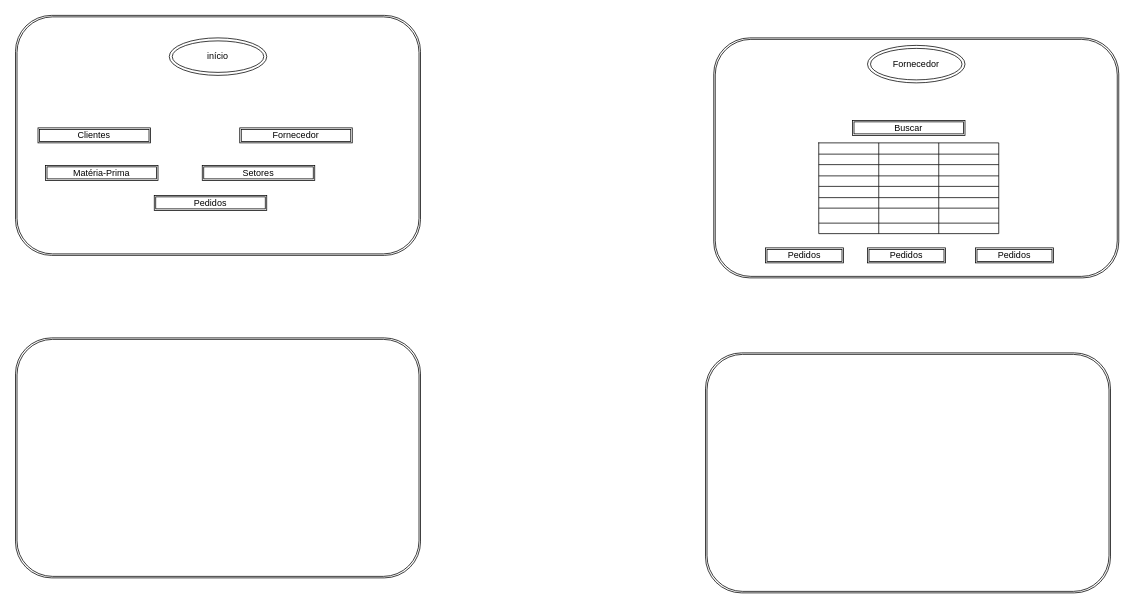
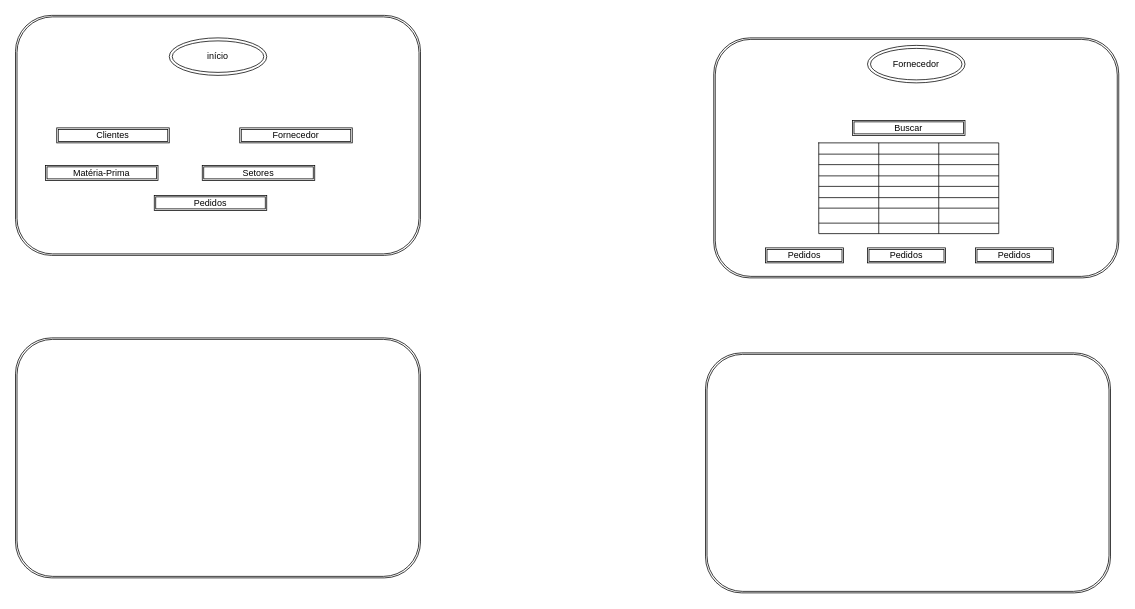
  <mxCell id="0" />
  <mxCell id="1" parent="0" />
  <mxCell id="2" value="" style="shape=ext;double=1;rounded=1;whiteSpace=wrap;html=1;" vertex="1" parent="1"><mxGeometry x="940" y="470" width="540" height="320" as="geometry" /></mxCell>
  <mxCell id="3" value="" style="shape=ext;double=1;rounded=1;whiteSpace=wrap;html=1;" vertex="1" parent="1"><mxGeometry x="20" y="450" width="540" height="320" as="geometry" /></mxCell>
  <mxCell id="4" value="" style="shape=ext;double=1;rounded=1;whiteSpace=wrap;html=1;" vertex="1" parent="1"><mxGeometry x="951" y="50" width="540" height="320" as="geometry" /></mxCell>
  <mxCell id="5" value="Fornecedor" style="ellipse;shape=doubleEllipse;whiteSpace=wrap;html=1;" vertex="1" parent="1"><mxGeometry x="1156" y="60" width="130" height="50" as="geometry" /></mxCell>
  <mxCell id="6" value="Buscar" style="shape=ext;double=1;rounded=0;whiteSpace=wrap;html=1;" vertex="1" parent="1"><mxGeometry x="1136" y="160" width="150" height="20" as="geometry" /></mxCell>
  <mxCell id="7" value="" style="shape=table;startSize=0;container=1;collapsible=0;childLayout=tableLayout;fontSize=16;" vertex="1" parent="1"><mxGeometry x="1091" y="190" width="240" height="121" as="geometry" /></mxCell>
  <mxCell id="8" value="" style="shape=tableRow;horizontal=0;startSize=0;swimlaneHead=0;swimlaneBody=0;strokeColor=inherit;top=0;left=0;bottom=0;right=0;collapsible=0;dropTarget=0;fillColor=none;points=[[0,0.5],[1,0.5]];portConstraint=eastwest;fontSize=16;" vertex="1" parent="7"><mxGeometry width="240" height="15" as="geometry" /></mxCell>
  <mxCell id="9" value="" style="shape=partialRectangle;html=1;whiteSpace=wrap;connectable=0;strokeColor=inherit;overflow=hidden;fillColor=none;top=0;left=0;bottom=0;right=0;pointerEvents=1;fontSize=16;" vertex="1" parent="8"><mxGeometry width="80" height="15" as="geometry"><mxRectangle width="80" height="15" as="alternateBounds" /></mxGeometry></mxCell>
  <mxCell id="10" value="" style="shape=partialRectangle;html=1;whiteSpace=wrap;connectable=0;strokeColor=inherit;overflow=hidden;fillColor=none;top=0;left=0;bottom=0;right=0;pointerEvents=1;fontSize=16;" vertex="1" parent="8"><mxGeometry x="80" width="80" height="15" as="geometry"><mxRectangle width="80" height="15" as="alternateBounds" /></mxGeometry></mxCell>
  <mxCell id="11" value="" style="shape=partialRectangle;html=1;whiteSpace=wrap;connectable=0;strokeColor=inherit;overflow=hidden;fillColor=none;top=0;left=0;bottom=0;right=0;pointerEvents=1;fontSize=16;" vertex="1" parent="8"><mxGeometry x="160" width="80" height="15" as="geometry"><mxRectangle width="80" height="15" as="alternateBounds" /></mxGeometry></mxCell>
  <mxCell id="12" value="" style="shape=tableRow;horizontal=0;startSize=0;swimlaneHead=0;swimlaneBody=0;strokeColor=inherit;top=0;left=0;bottom=0;right=0;collapsible=0;dropTarget=0;fillColor=none;points=[[0,0.5],[1,0.5]];portConstraint=eastwest;fontSize=16;" vertex="1" parent="7"><mxGeometry y="15" width="240" height="14" as="geometry" /></mxCell>
  <mxCell id="13" value="" style="shape=partialRectangle;html=1;whiteSpace=wrap;connectable=0;strokeColor=inherit;overflow=hidden;fillColor=none;top=0;left=0;bottom=0;right=0;pointerEvents=1;fontSize=16;" vertex="1" parent="12"><mxGeometry width="80" height="14" as="geometry"><mxRectangle width="80" height="14" as="alternateBounds" /></mxGeometry></mxCell>
  <mxCell id="14" value="" style="shape=partialRectangle;html=1;whiteSpace=wrap;connectable=0;strokeColor=inherit;overflow=hidden;fillColor=none;top=0;left=0;bottom=0;right=0;pointerEvents=1;fontSize=16;" vertex="1" parent="12"><mxGeometry x="80" width="80" height="14" as="geometry"><mxRectangle width="80" height="14" as="alternateBounds" /></mxGeometry></mxCell>
  <mxCell id="15" value="" style="shape=partialRectangle;html=1;whiteSpace=wrap;connectable=0;strokeColor=inherit;overflow=hidden;fillColor=none;top=0;left=0;bottom=0;right=0;pointerEvents=1;fontSize=16;" vertex="1" parent="12"><mxGeometry x="160" width="80" height="14" as="geometry"><mxRectangle width="80" height="14" as="alternateBounds" /></mxGeometry></mxCell>
  <mxCell id="16" value="" style="shape=tableRow;horizontal=0;startSize=0;swimlaneHead=0;swimlaneBody=0;strokeColor=inherit;top=0;left=0;bottom=0;right=0;collapsible=0;dropTarget=0;fillColor=none;points=[[0,0.5],[1,0.5]];portConstraint=eastwest;fontSize=16;" vertex="1" parent="7"><mxGeometry y="29" width="240" height="15" as="geometry" /></mxCell>
  <mxCell id="17" value="" style="shape=partialRectangle;html=1;whiteSpace=wrap;connectable=0;strokeColor=inherit;overflow=hidden;fillColor=none;top=0;left=0;bottom=0;right=0;pointerEvents=1;fontSize=16;" vertex="1" parent="16"><mxGeometry width="80" height="15" as="geometry"><mxRectangle width="80" height="15" as="alternateBounds" /></mxGeometry></mxCell>
  <mxCell id="18" value="" style="shape=partialRectangle;html=1;whiteSpace=wrap;connectable=0;strokeColor=inherit;overflow=hidden;fillColor=none;top=0;left=0;bottom=0;right=0;pointerEvents=1;fontSize=16;" vertex="1" parent="16"><mxGeometry x="80" width="80" height="15" as="geometry"><mxRectangle width="80" height="15" as="alternateBounds" /></mxGeometry></mxCell>
  <mxCell id="19" value="" style="shape=partialRectangle;html=1;whiteSpace=wrap;connectable=0;strokeColor=inherit;overflow=hidden;fillColor=none;top=0;left=0;bottom=0;right=0;pointerEvents=1;fontSize=16;" vertex="1" parent="16"><mxGeometry x="160" width="80" height="15" as="geometry"><mxRectangle width="80" height="15" as="alternateBounds" /></mxGeometry></mxCell>
  <mxCell id="20" value="" style="shape=tableRow;horizontal=0;startSize=0;swimlaneHead=0;swimlaneBody=0;strokeColor=inherit;top=0;left=0;bottom=0;right=0;collapsible=0;dropTarget=0;fillColor=none;points=[[0,0.5],[1,0.5]];portConstraint=eastwest;fontSize=16;" vertex="1" parent="7"><mxGeometry y="44" width="240" height="14" as="geometry" /></mxCell>
  <mxCell id="21" value="" style="shape=partialRectangle;html=1;whiteSpace=wrap;connectable=0;strokeColor=inherit;overflow=hidden;fillColor=none;top=0;left=0;bottom=0;right=0;pointerEvents=1;fontSize=16;" vertex="1" parent="20"><mxGeometry width="80" height="14" as="geometry"><mxRectangle width="80" height="14" as="alternateBounds" /></mxGeometry></mxCell>
  <mxCell id="22" value="" style="shape=partialRectangle;html=1;whiteSpace=wrap;connectable=0;strokeColor=inherit;overflow=hidden;fillColor=none;top=0;left=0;bottom=0;right=0;pointerEvents=1;fontSize=16;" vertex="1" parent="20"><mxGeometry x="80" width="80" height="14" as="geometry"><mxRectangle width="80" height="14" as="alternateBounds" /></mxGeometry></mxCell>
  <mxCell id="23" value="" style="shape=partialRectangle;html=1;whiteSpace=wrap;connectable=0;strokeColor=inherit;overflow=hidden;fillColor=none;top=0;left=0;bottom=0;right=0;pointerEvents=1;fontSize=16;" vertex="1" parent="20"><mxGeometry x="160" width="80" height="14" as="geometry"><mxRectangle width="80" height="14" as="alternateBounds" /></mxGeometry></mxCell>
  <mxCell id="24" value="" style="shape=tableRow;horizontal=0;startSize=0;swimlaneHead=0;swimlaneBody=0;strokeColor=inherit;top=0;left=0;bottom=0;right=0;collapsible=0;dropTarget=0;fillColor=none;points=[[0,0.5],[1,0.5]];portConstraint=eastwest;fontSize=16;" vertex="1" parent="7"><mxGeometry y="58" width="240" height="15" as="geometry" /></mxCell>
  <mxCell id="25" value="" style="shape=partialRectangle;html=1;whiteSpace=wrap;connectable=0;strokeColor=inherit;overflow=hidden;fillColor=none;top=0;left=0;bottom=0;right=0;pointerEvents=1;fontSize=16;" vertex="1" parent="24"><mxGeometry width="80" height="15" as="geometry"><mxRectangle width="80" height="15" as="alternateBounds" /></mxGeometry></mxCell>
  <mxCell id="26" value="" style="shape=partialRectangle;html=1;whiteSpace=wrap;connectable=0;strokeColor=inherit;overflow=hidden;fillColor=none;top=0;left=0;bottom=0;right=0;pointerEvents=1;fontSize=16;" vertex="1" parent="24"><mxGeometry x="80" width="80" height="15" as="geometry"><mxRectangle width="80" height="15" as="alternateBounds" /></mxGeometry></mxCell>
  <mxCell id="27" value="" style="shape=partialRectangle;html=1;whiteSpace=wrap;connectable=0;strokeColor=inherit;overflow=hidden;fillColor=none;top=0;left=0;bottom=0;right=0;pointerEvents=1;fontSize=16;" vertex="1" parent="24"><mxGeometry x="160" width="80" height="15" as="geometry"><mxRectangle width="80" height="15" as="alternateBounds" /></mxGeometry></mxCell>
  <mxCell id="28" value="" style="shape=tableRow;horizontal=0;startSize=0;swimlaneHead=0;swimlaneBody=0;strokeColor=inherit;top=0;left=0;bottom=0;right=0;collapsible=0;dropTarget=0;fillColor=none;points=[[0,0.5],[1,0.5]];portConstraint=eastwest;fontSize=16;" vertex="1" parent="7"><mxGeometry y="73" width="240" height="14" as="geometry" /></mxCell>
  <mxCell id="29" value="" style="shape=partialRectangle;html=1;whiteSpace=wrap;connectable=0;strokeColor=inherit;overflow=hidden;fillColor=none;top=0;left=0;bottom=0;right=0;pointerEvents=1;fontSize=16;" vertex="1" parent="28"><mxGeometry width="80" height="14" as="geometry"><mxRectangle width="80" height="14" as="alternateBounds" /></mxGeometry></mxCell>
  <mxCell id="30" value="" style="shape=partialRectangle;html=1;whiteSpace=wrap;connectable=0;strokeColor=inherit;overflow=hidden;fillColor=none;top=0;left=0;bottom=0;right=0;pointerEvents=1;fontSize=16;" vertex="1" parent="28"><mxGeometry x="80" width="80" height="14" as="geometry"><mxRectangle width="80" height="14" as="alternateBounds" /></mxGeometry></mxCell>
  <mxCell id="31" value="" style="shape=partialRectangle;html=1;whiteSpace=wrap;connectable=0;strokeColor=inherit;overflow=hidden;fillColor=none;top=0;left=0;bottom=0;right=0;pointerEvents=1;fontSize=16;" vertex="1" parent="28"><mxGeometry x="160" width="80" height="14" as="geometry"><mxRectangle width="80" height="14" as="alternateBounds" /></mxGeometry></mxCell>
  <mxCell id="32" value="" style="shape=tableRow;horizontal=0;startSize=0;swimlaneHead=0;swimlaneBody=0;strokeColor=inherit;top=0;left=0;bottom=0;right=0;collapsible=0;dropTarget=0;fillColor=none;points=[[0,0.5],[1,0.5]];portConstraint=eastwest;fontSize=16;" vertex="1" parent="7"><mxGeometry y="87" width="240" height="20" as="geometry" /></mxCell>
  <mxCell id="33" value="" style="shape=partialRectangle;html=1;whiteSpace=wrap;connectable=0;strokeColor=inherit;overflow=hidden;fillColor=none;top=0;left=0;bottom=0;right=0;pointerEvents=1;fontSize=16;" vertex="1" parent="32"><mxGeometry width="80" height="20" as="geometry"><mxRectangle width="80" height="20" as="alternateBounds" /></mxGeometry></mxCell>
  <mxCell id="34" value="" style="shape=partialRectangle;html=1;whiteSpace=wrap;connectable=0;strokeColor=inherit;overflow=hidden;fillColor=none;top=0;left=0;bottom=0;right=0;pointerEvents=1;fontSize=16;" vertex="1" parent="32"><mxGeometry x="80" width="80" height="20" as="geometry"><mxRectangle width="80" height="20" as="alternateBounds" /></mxGeometry></mxCell>
  <mxCell id="35" value="" style="shape=partialRectangle;html=1;whiteSpace=wrap;connectable=0;strokeColor=inherit;overflow=hidden;fillColor=none;top=0;left=0;bottom=0;right=0;pointerEvents=1;fontSize=16;" vertex="1" parent="32"><mxGeometry x="160" width="80" height="20" as="geometry"><mxRectangle width="80" height="20" as="alternateBounds" /></mxGeometry></mxCell>
  <mxCell id="36" value="" style="shape=tableRow;horizontal=0;startSize=0;swimlaneHead=0;swimlaneBody=0;strokeColor=inherit;top=0;left=0;bottom=0;right=0;collapsible=0;dropTarget=0;fillColor=none;points=[[0,0.5],[1,0.5]];portConstraint=eastwest;fontSize=16;" vertex="1" parent="7"><mxGeometry y="107" width="240" height="14" as="geometry" /></mxCell>
  <mxCell id="37" value="" style="shape=partialRectangle;html=1;whiteSpace=wrap;connectable=0;strokeColor=inherit;overflow=hidden;fillColor=none;top=0;left=0;bottom=0;right=0;pointerEvents=1;fontSize=16;" vertex="1" parent="36"><mxGeometry width="80" height="14" as="geometry"><mxRectangle width="80" height="14" as="alternateBounds" /></mxGeometry></mxCell>
  <mxCell id="38" value="" style="shape=partialRectangle;html=1;whiteSpace=wrap;connectable=0;strokeColor=inherit;overflow=hidden;fillColor=none;top=0;left=0;bottom=0;right=0;pointerEvents=1;fontSize=16;" vertex="1" parent="36"><mxGeometry x="80" width="80" height="14" as="geometry"><mxRectangle width="80" height="14" as="alternateBounds" /></mxGeometry></mxCell>
  <mxCell id="39" value="" style="shape=partialRectangle;html=1;whiteSpace=wrap;connectable=0;strokeColor=inherit;overflow=hidden;fillColor=none;top=0;left=0;bottom=0;right=0;pointerEvents=1;fontSize=16;" vertex="1" parent="36"><mxGeometry x="160" width="80" height="14" as="geometry"><mxRectangle width="80" height="14" as="alternateBounds" /></mxGeometry></mxCell>
  <mxCell id="40" value="Pedidos" style="shape=ext;double=1;rounded=0;whiteSpace=wrap;html=1;" vertex="1" parent="1"><mxGeometry x="1156" y="330" width="104" height="20" as="geometry" /></mxCell>
  <mxCell id="41" value="Pedidos" style="shape=ext;double=1;rounded=0;whiteSpace=wrap;html=1;" vertex="1" parent="1"><mxGeometry x="1020" y="330" width="104" height="20" as="geometry" /></mxCell>
  <mxCell id="42" value="" style="group" vertex="1" connectable="0" parent="1"><mxGeometry x="20" y="20" width="540" height="320" as="geometry" /></mxCell>
  <mxCell id="43" value="" style="shape=ext;double=1;rounded=1;whiteSpace=wrap;html=1;" vertex="1" parent="42"><mxGeometry width="540" height="320" as="geometry" /></mxCell>
  <mxCell id="44" value="início" style="ellipse;shape=doubleEllipse;whiteSpace=wrap;html=1;" vertex="1" parent="42"><mxGeometry x="205" y="30" width="130" height="50" as="geometry" /></mxCell>
  <mxCell id="45" value="Pedidos" style="shape=ext;double=1;rounded=0;whiteSpace=wrap;html=1;" vertex="1" parent="42"><mxGeometry x="185" y="240" width="150" height="20" as="geometry" /></mxCell>
  <mxCell id="46" value="Setores" style="shape=ext;double=1;rounded=0;whiteSpace=wrap;html=1;" vertex="1" parent="42"><mxGeometry x="249" y="200" width="150" height="20" as="geometry" /></mxCell>
  <mxCell id="47" value="Matéria-Prima" style="shape=ext;double=1;rounded=0;whiteSpace=wrap;html=1;" vertex="1" parent="42"><mxGeometry x="40" y="200" width="150" height="20" as="geometry" /></mxCell>
  <mxCell id="48" value="Fornecedor" style="shape=ext;double=1;rounded=0;whiteSpace=wrap;html=1;" vertex="1" parent="42"><mxGeometry x="299" y="150" width="150" height="20" as="geometry" /></mxCell>
- <mxCell id="49" value="Clientes" style="shape=ext;double=1;rounded=0;whiteSpace=wrap;html=1;" vertex="1" parent="42"><mxGeometry x="30" y="150" width="150" height="20" as="geometry" /></mxCell>
+ <mxCell id="49" value="Clientes" style="shape=ext;double=1;rounded=0;whiteSpace=wrap;html=1;" vertex="1" parent="42"><mxGeometry x="55" y="150" width="150" height="20" as="geometry" /></mxCell>
  <mxCell id="50" value="Pedidos" style="shape=ext;double=1;rounded=0;whiteSpace=wrap;html=1;" vertex="1" parent="1"><mxGeometry x="1300" y="330" width="104" height="20" as="geometry" /></mxCell>
